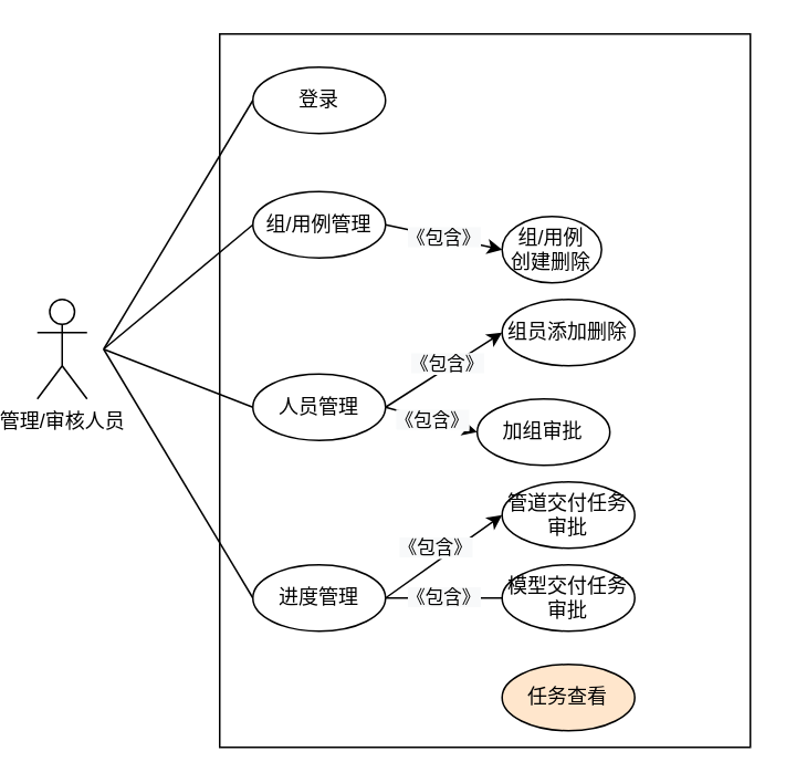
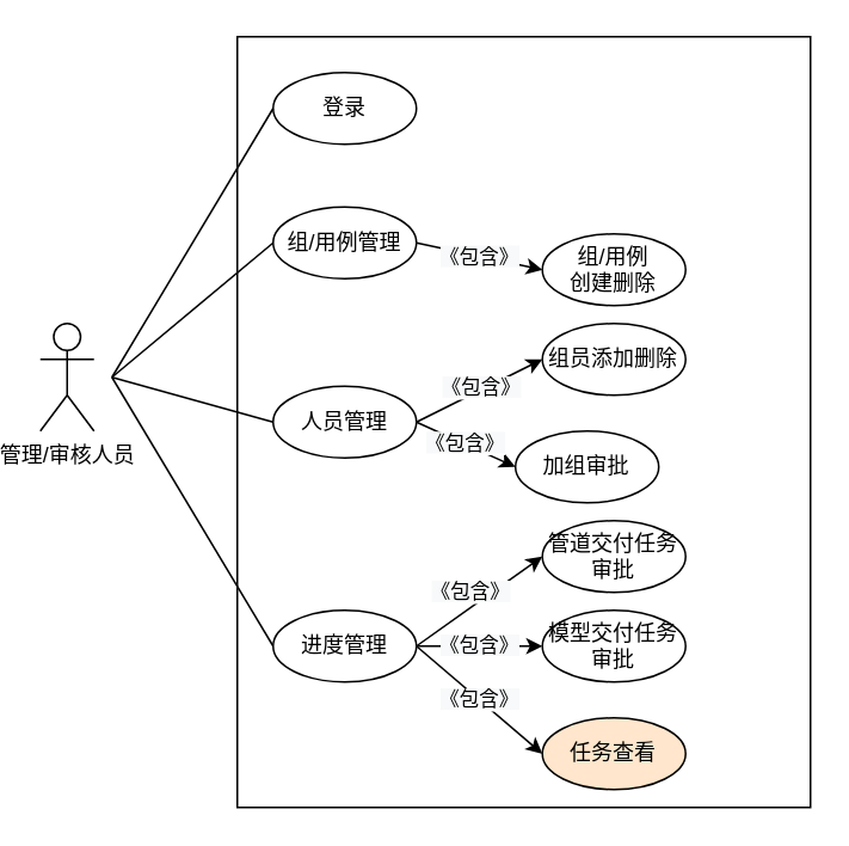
  <mxCell id="0" />
  <mxCell id="1" parent="0" />
  <mxCell id="2" value="管理/审核人员" style="shape=umlActor;verticalLabelPosition=bottom;verticalAlign=top;html=1;outlineConnect=0;labelBackgroundColor=none;" vertex="1" parent="1"><mxGeometry x="20" y="180" width="30" height="60" as="geometry" /></mxCell>
  <mxCell id="3" value="" style="whiteSpace=wrap;html=1;labelBackgroundColor=none;" vertex="1" parent="1"><mxGeometry x="130" y="20" width="320" height="430" as="geometry" /></mxCell>
  <mxCell id="4" value="组/用例管理" style="ellipse;whiteSpace=wrap;html=1;" vertex="1" parent="1"><mxGeometry x="150" y="115" width="80" height="40" as="geometry" /></mxCell>
- <mxCell id="5" value="组/用例&lt;br&gt;创建删除" style="ellipse;whiteSpace=wrap;html=1;" vertex="1" parent="1"><mxGeometry x="300.3" y="130" width="60" height="40" as="geometry" /></mxCell>
+ <mxCell id="5" value="组/用例&lt;br&gt;创建删除" style="ellipse;whiteSpace=wrap;html=1;" vertex="1" parent="1"><mxGeometry x="300.3" y="130" width="80" height="40" as="geometry" /></mxCell>
  <mxCell id="6" value="组员添加删除" style="ellipse;whiteSpace=wrap;html=1;" vertex="1" parent="1"><mxGeometry x="300.3" y="180" width="80" height="40" as="geometry" /></mxCell>
  <mxCell id="7" value="加组审批" style="ellipse;whiteSpace=wrap;html=1;" vertex="1" parent="1"><mxGeometry x="285.3" y="240" width="80" height="40" as="geometry" /></mxCell>
  <mxCell id="8" value="登录" style="ellipse;whiteSpace=wrap;html=1;" vertex="1" parent="1"><mxGeometry x="150" y="40" width="80" height="40" as="geometry" /></mxCell>
  <mxCell id="9" value="" style="endArrow=none;html=1;entryX=0;entryY=0.5;entryDx=0;entryDy=0;" edge="1" parent="1" target="8"><mxGeometry width="50" height="50" relative="1" as="geometry"><mxPoint x="60" y="210" as="sourcePoint" /><mxPoint x="110" y="160" as="targetPoint" /></mxGeometry></mxCell>
  <mxCell id="10" value="" style="endArrow=none;html=1;entryX=0;entryY=0.5;entryDx=0;entryDy=0;" edge="1" parent="1" target="4"><mxGeometry width="50" height="50" relative="1" as="geometry"><mxPoint x="60" y="210" as="sourcePoint" /><mxPoint x="110" y="160" as="targetPoint" /></mxGeometry></mxCell>
  <mxCell id="11" value="" style="endArrow=none;html=1;entryX=0;entryY=0.5;entryDx=0;entryDy=0;" edge="1" parent="1" target="20"><mxGeometry width="50" height="50" relative="1" as="geometry"><mxPoint x="60" y="210" as="sourcePoint" /><mxPoint x="110" y="160" as="targetPoint" /></mxGeometry></mxCell>
  <mxCell id="12" value="" style="endArrow=none;html=1;exitX=0;exitY=0.5;exitDx=0;exitDy=0;" edge="1" parent="1" source="15"><mxGeometry width="50" height="50" relative="1" as="geometry"><mxPoint x="150" y="370" as="sourcePoint" /><mxPoint x="60" y="210" as="targetPoint" /></mxGeometry></mxCell>
  <mxCell id="13" value="&#10;&#10;&lt;span style=&quot;color: rgb(0, 0, 0); font-family: helvetica; font-size: 11px; font-style: normal; font-weight: 400; letter-spacing: normal; text-align: center; text-indent: 0px; text-transform: none; word-spacing: 0px; background-color: rgb(248, 249, 250); display: inline; float: none;&quot;&gt;《包含》&lt;/span&gt;&#10;&#10;" style="endArrow=classic;html=1;entryX=0;entryY=0.5;entryDx=0;entryDy=0;exitX=1;exitY=0.5;exitDx=0;exitDy=0;" edge="1" parent="1" source="4" target="5"><mxGeometry width="50" height="50" relative="1" as="geometry"><mxPoint x="230" y="130" as="sourcePoint" /><mxPoint x="280" y="80" as="targetPoint" /></mxGeometry></mxCell>
- <mxCell id="15" value="人员管理" style="ellipse;whiteSpace=wrap;html=1;" vertex="1" parent="1"><mxGeometry x="150" y="225" width="80" height="40" as="geometry" /></mxCell>
+ <mxCell id="14" value="&lt;span style=&quot;color: rgb(0 , 0 , 0) ; font-family: &amp;#34;helvetica&amp;#34; ; font-size: 11px ; font-style: normal ; font-weight: 400 ; letter-spacing: normal ; text-align: center ; text-indent: 0px ; text-transform: none ; word-spacing: 0px ; background-color: rgb(248 , 249 , 250) ; display: inline ; float: none&quot;&gt;《包含》&lt;/span&gt;" style="endArrow=classic;html=1;entryX=0;entryY=0.5;entryDx=0;entryDy=0;exitX=1;exitY=0.5;exitDx=0;exitDy=0;" edge="1" parent="1" source="20" target="22"><mxGeometry width="50" height="50" relative="1" as="geometry"><mxPoint x="230" y="280" as="sourcePoint" /><mxPoint x="280" y="230" as="targetPoint" /></mxGeometry></mxCell>
+ <mxCell id="15" value="人员管理" style="ellipse;whiteSpace=wrap;html=1;" vertex="1" parent="1"><mxGeometry x="150" y="215" width="80" height="40" as="geometry" /></mxCell>
  <mxCell id="16" value="&lt;span style=&quot;color: rgb(0 , 0 , 0) ; font-family: &amp;#34;helvetica&amp;#34; ; font-size: 11px ; font-style: normal ; font-weight: 400 ; letter-spacing: normal ; text-align: center ; text-indent: 0px ; text-transform: none ; word-spacing: 0px ; background-color: rgb(248 , 249 , 250) ; display: inline ; float: none&quot;&gt;《包含》&lt;/span&gt;" style="endArrow=classic;html=1;entryX=0;entryY=0.5;entryDx=0;entryDy=0;exitX=1;exitY=0.5;exitDx=0;exitDy=0;" edge="1" parent="1" source="15" target="7"><mxGeometry width="50" height="50" relative="1" as="geometry"><mxPoint x="364" y="108" as="sourcePoint" /><mxPoint x="414" y="58" as="targetPoint" /></mxGeometry></mxCell>
  <mxCell id="17" value="" style="endArrow=classic;html=1;exitX=1;exitY=0.5;exitDx=0;exitDy=0;entryX=0;entryY=0.5;entryDx=0;entryDy=0;" edge="1" parent="1" source="15" target="6"><mxGeometry width="50" height="50" relative="1" as="geometry"><mxPoint x="364" y="108" as="sourcePoint" /><mxPoint x="414" y="58" as="targetPoint" /></mxGeometry></mxCell>
  <mxCell id="18" value="&lt;span style=&quot;background-color: rgb(248 , 249 , 250)&quot;&gt;《包含》&lt;/span&gt;" style="edgeLabel;html=1;align=center;verticalAlign=middle;resizable=0;points=[];" vertex="1" connectable="0" parent="17"><mxGeometry x="0.308" y="-3" relative="1" as="geometry"><mxPoint x="-11" y="1" as="offset" /></mxGeometry></mxCell>
- <mxCell id="19" value="&lt;span style=&quot;color: rgb(0 , 0 , 0) ; font-family: &amp;#34;helvetica&amp;#34; ; font-size: 11px ; font-style: normal ; font-weight: 400 ; letter-spacing: normal ; text-align: center ; text-indent: 0px ; text-transform: none ; word-spacing: 0px ; background-color: rgb(248 , 249 , 250) ; display: inline ; float: none&quot;&gt;《包含》&lt;/span&gt;" style="edgeStyle=orthogonalEdgeStyle;rounded=0;orthogonalLoop=1;jettySize=auto;html=1;endArrow=none;" edge="1" parent="1" source="20" target="24"><mxGeometry relative="1" as="geometry" /></mxCell>
+ <mxCell id="19" value="&lt;span style=&quot;color: rgb(0 , 0 , 0) ; font-family: &amp;#34;helvetica&amp;#34; ; font-size: 11px ; font-style: normal ; font-weight: 400 ; letter-spacing: normal ; text-align: center ; text-indent: 0px ; text-transform: none ; word-spacing: 0px ; background-color: rgb(248 , 249 , 250) ; display: inline ; float: none&quot;&gt;《包含》&lt;/span&gt;" style="edgeStyle=orthogonalEdgeStyle;rounded=0;orthogonalLoop=1;jettySize=auto;html=1;" edge="1" parent="1" source="20" target="24"><mxGeometry relative="1" as="geometry" /></mxCell>
  <mxCell id="20" value="进度管理" style="ellipse;whiteSpace=wrap;html=1;" vertex="1" parent="1"><mxGeometry x="150" y="340" width="80" height="40" as="geometry" /></mxCell>
  <mxCell id="21" value="管道交付任务审批" style="ellipse;whiteSpace=wrap;html=1;" vertex="1" parent="1"><mxGeometry x="300.3" y="290" width="80" height="40" as="geometry" /></mxCell>
  <mxCell id="22" value="任务查看" style="ellipse;whiteSpace=wrap;html=1;fillColor=#ffe6cc;" vertex="1" parent="1"><mxGeometry x="300.3" y="400" width="80" height="40" as="geometry" /></mxCell>
  <mxCell id="23" value="&lt;span style=&quot;color: rgb(0 , 0 , 0) ; font-family: &amp;#34;helvetica&amp;#34; ; font-size: 11px ; font-style: normal ; font-weight: 400 ; letter-spacing: normal ; text-align: center ; text-indent: 0px ; text-transform: none ; word-spacing: 0px ; background-color: rgb(248 , 249 , 250) ; display: inline ; float: none&quot;&gt;《包含》&lt;/span&gt;" style="endArrow=classic;html=1;entryX=0;entryY=0.5;entryDx=0;entryDy=0;exitX=1;exitY=0.5;exitDx=0;exitDy=0;" edge="1" parent="1" source="20" target="21"><mxGeometry x="60" y="-370" width="50" height="50" as="geometry"><mxPoint x="230.3" y="280" as="sourcePoint" /><mxPoint x="280.3" y="230" as="targetPoint" /><mxPoint x="-5" y="-5" as="offset" /></mxGeometry></mxCell>
  <mxCell id="24" value="模型交付任务审批" style="ellipse;whiteSpace=wrap;html=1;" vertex="1" parent="1"><mxGeometry x="300.3" y="340" width="80" height="40" as="geometry" /></mxCell>
